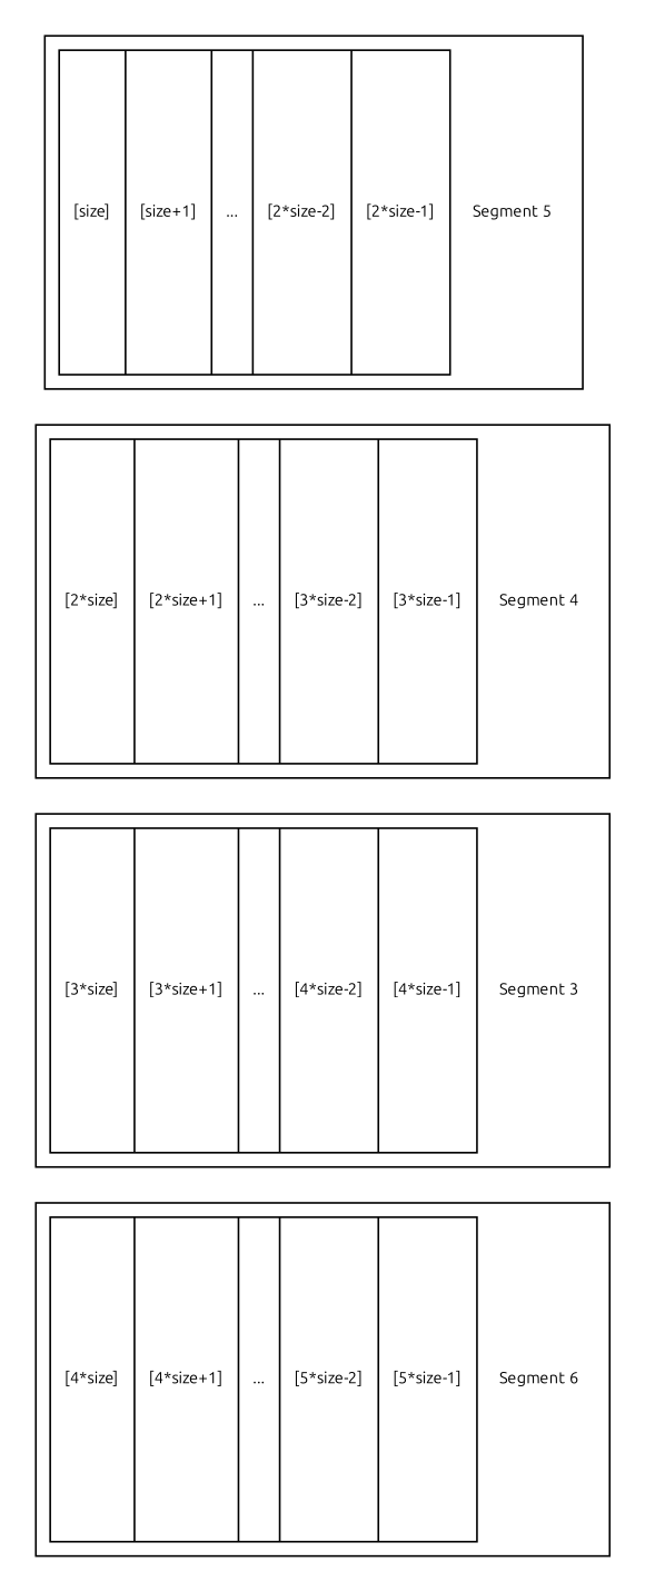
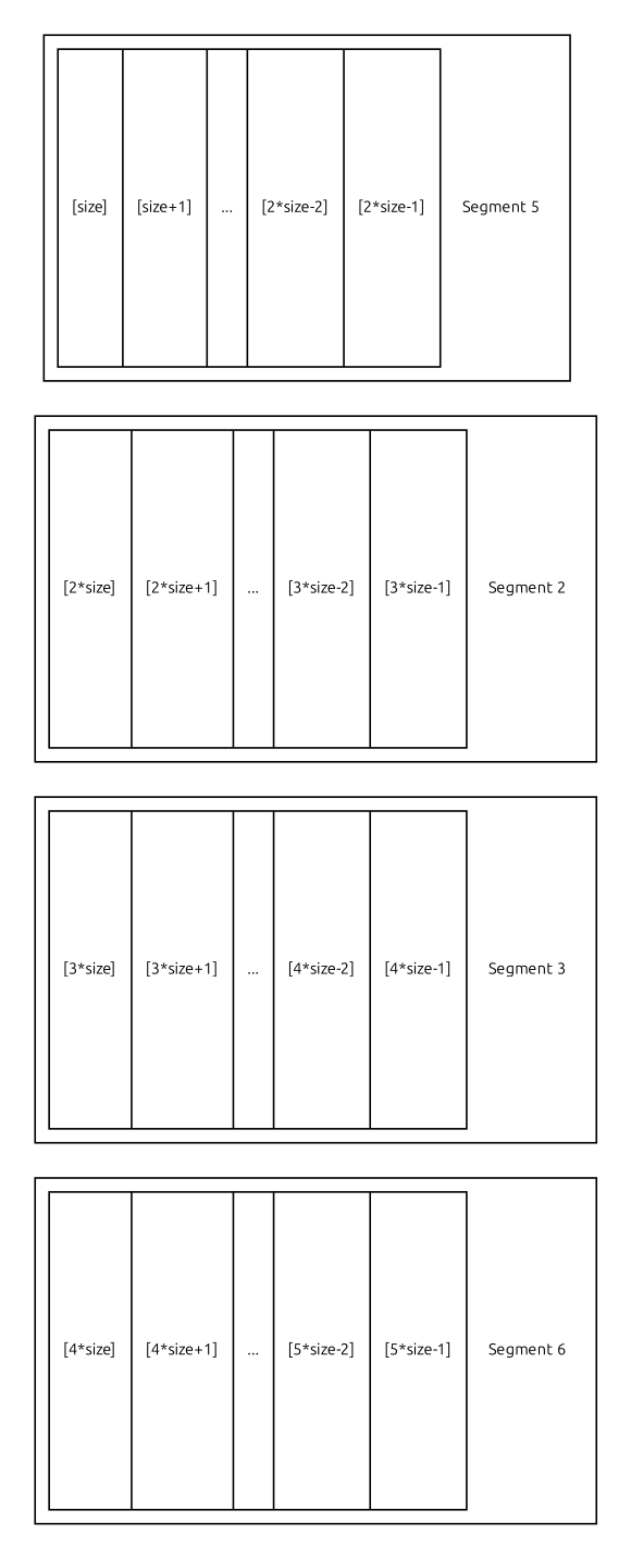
  digraph {
    fontname=Ubuntu
    nodesep=.05
    rankdir=TB
    node [fontname=Ubuntu fontsize=9 shape=plaintext]
    edge [fontname=Ubuntu headport=c0 style=invis tailport=c0]
    n1 [label="Segment 5"]
    n2 [height=2.5 label="<c0> [size] |<c1> [size+1] |<c2> ... |<c3> [2*size-2] |<c4> [2*size-1] " shape=record]
-   "Segment 2" [label="Segment 4"]
+   "Segment 2"
    n4 [height=2.5 label="<c0> [2*size] |<c1> [2*size+1] |<c2> ... |<c3> [3*size-2] |<c4> [3*size-1] " shape=record]
    "Segment 3"
    n6 [height=2.5 label="<c0> [3*size] |<c1> [3*size+1] |<c2> ... |<c3> [4*size-2] |<c4> [4*size-1] " shape=record]
    n7 [label="Segment 6"]
    n8 [height=2.5 label="<c0> [4*size] |<c1> [4*size+1] |<c2> ... |<c3> [5*size-2] |<c4> [5*size-1] " shape=record]
    subgraph cluster_1 {
      style=invis
      subgraph cluster_2 {
        style=solid
        n1
        n2
      }
      subgraph cluster_3 {
        style=solid
        "Segment 2"
        n4
      }
      subgraph cluster_4 {
        style=solid
        "Segment 3"
        n6
      }
      subgraph cluster_5 {
        style=solid
        n7
        n8
      }
    }
    n2 -> n4
    n4 -> n6
    n6 -> n8
  }
